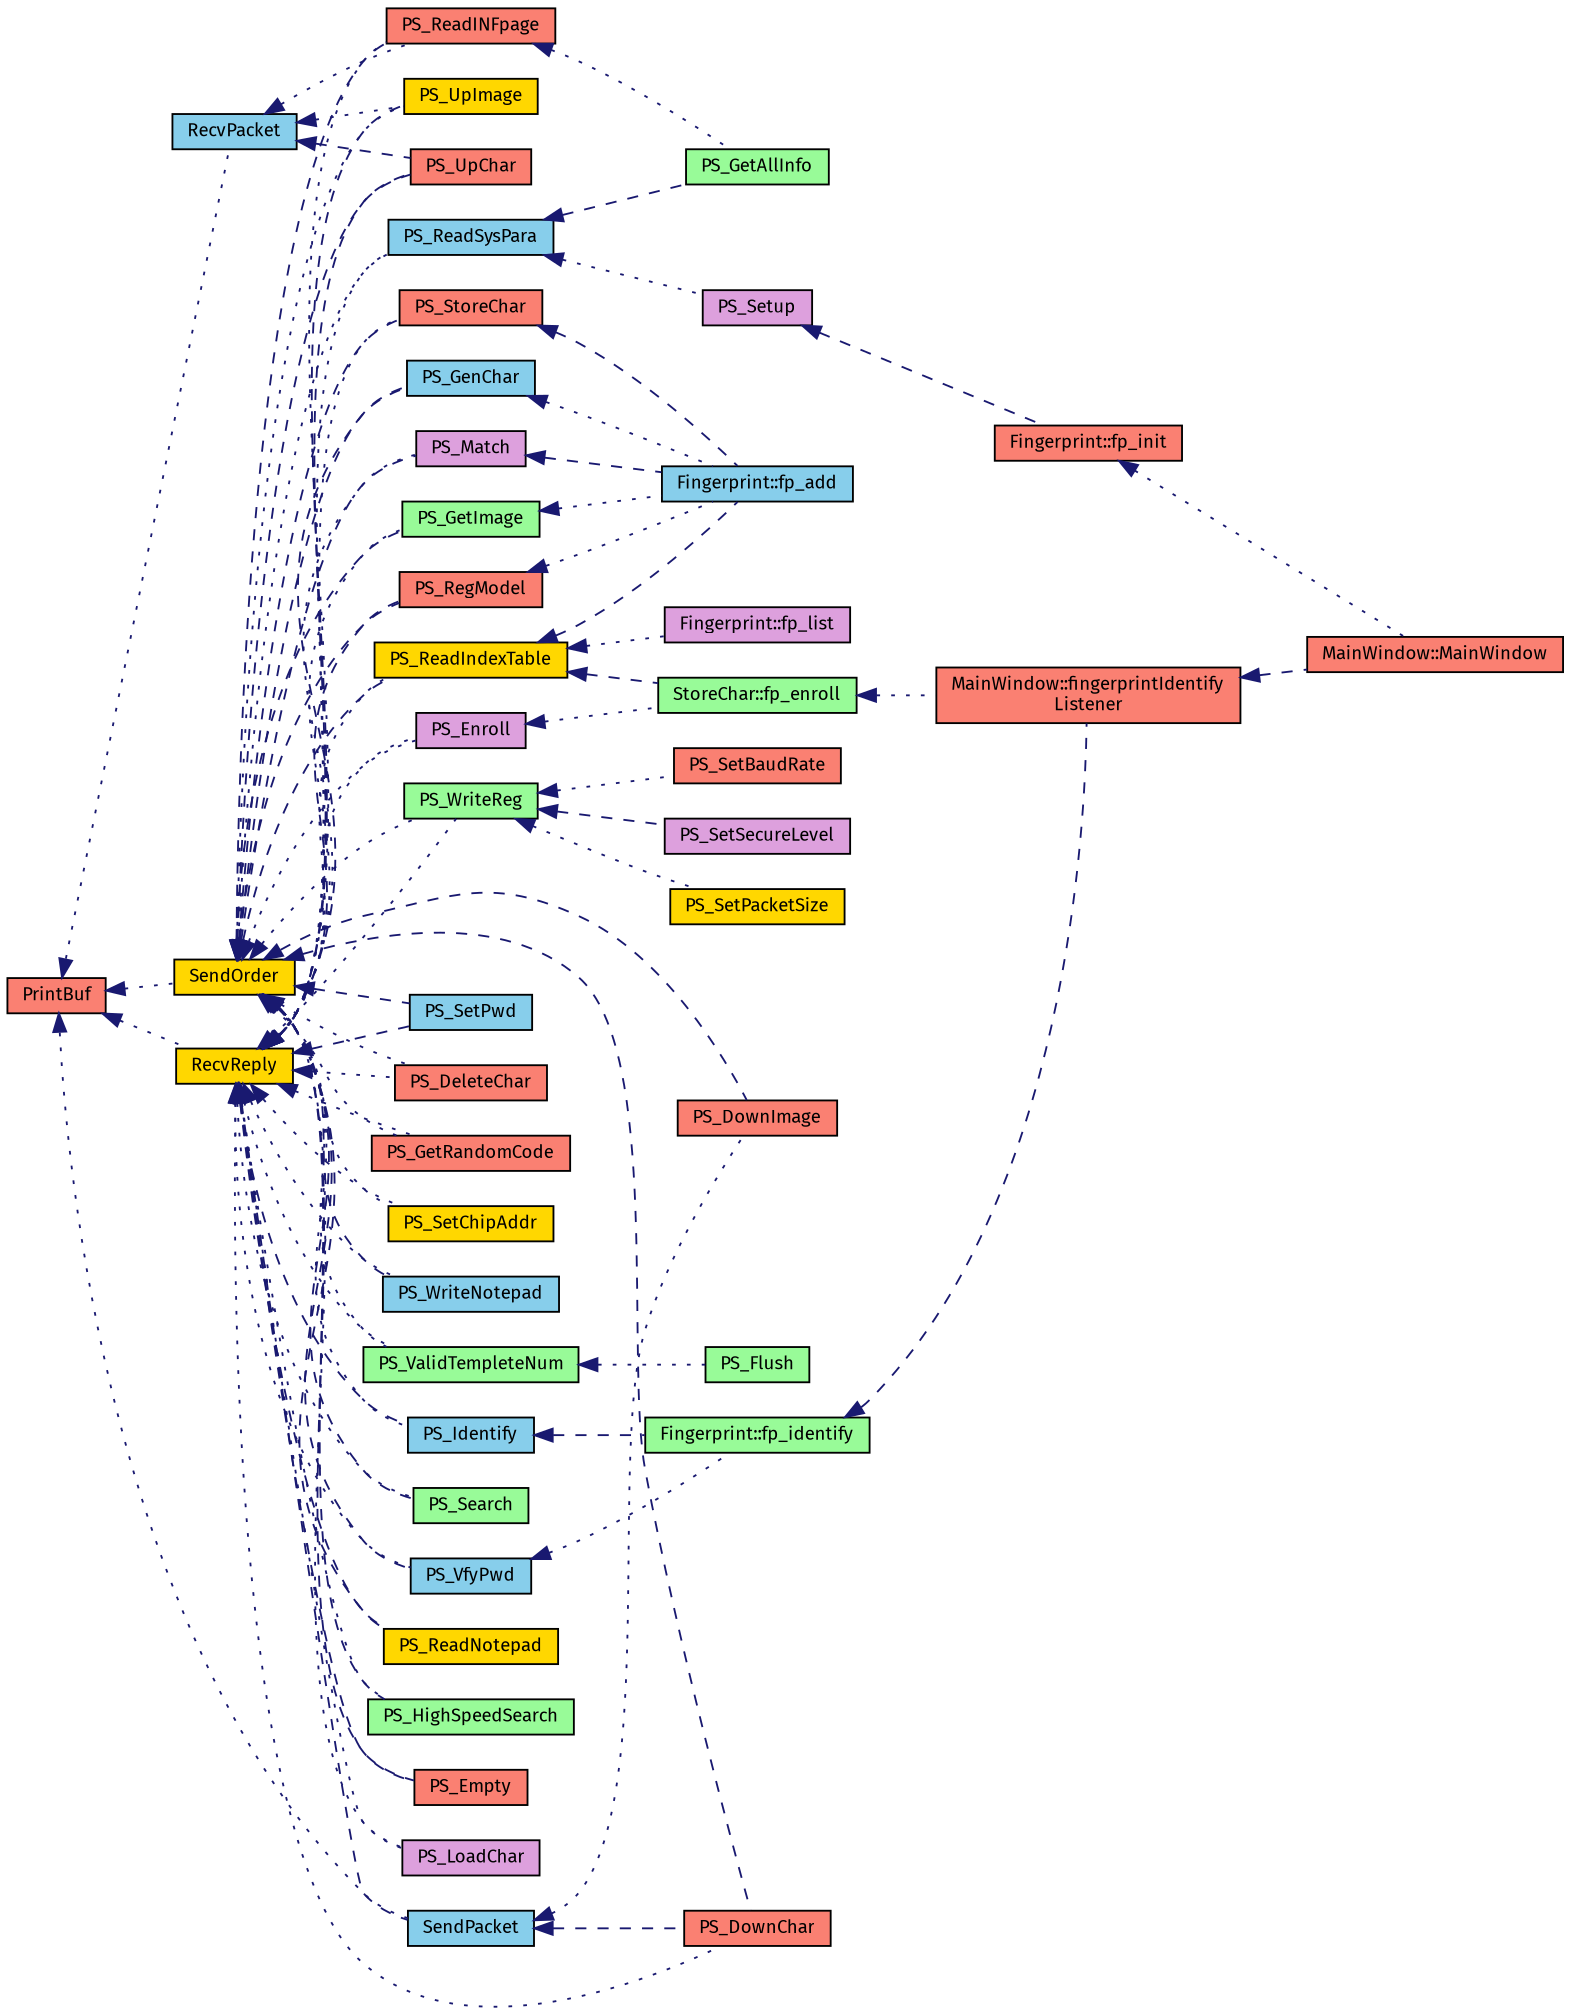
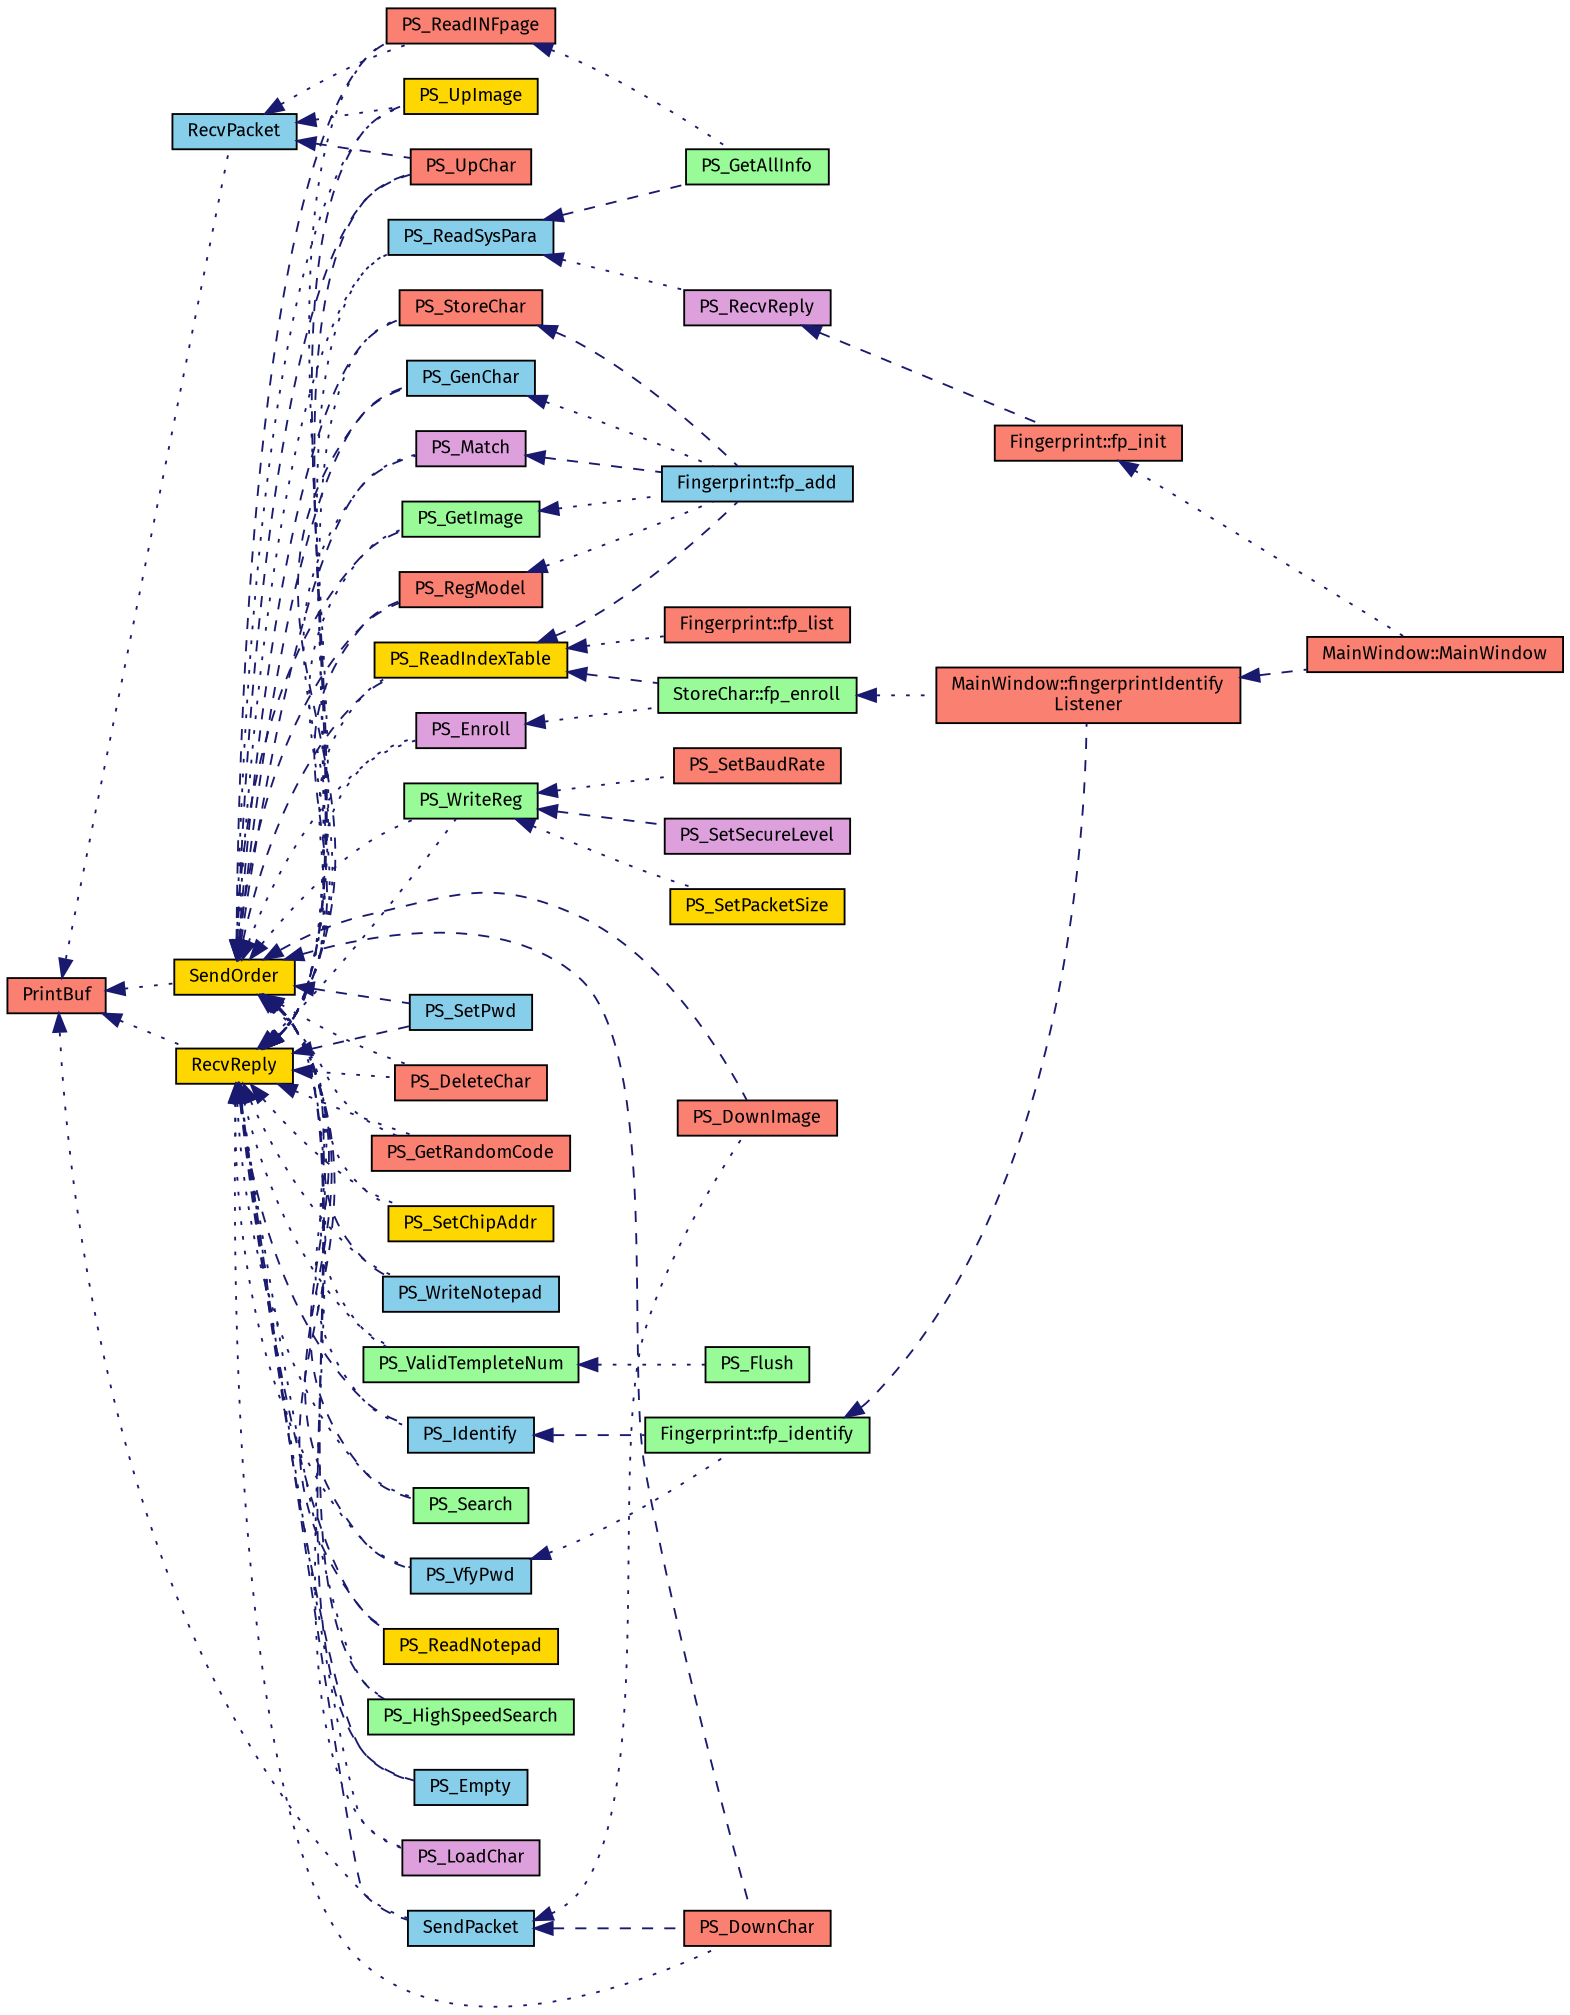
  digraph {
    fontname="Fira Sans"
    rankdir=LR
    node [color=black fillcolor=salmon fontname="Fira Sans" fontsize=10 shape=record style=filled]
    edge [color=midnightblue dir=back fontname="Fira Sans" fontsize=10 labelfontname=Helvetica labelfontsize=10 style=dotted]
    n1 [fontcolor=black height=0.2 label=PrintBuf width=0.4]
    n2 [fillcolor=gold height=0.2 label=SendOrder width=0.4]
    n3 [fillcolor=gold height=0.2 label=RecvReply width=0.4]
    n4 [fillcolor=skyblue height=0.2 label=RecvPacket width=0.4]
    n5 [fillcolor=skyblue height=0.2 label=SendPacket width=0.4]
    n6 [fillcolor=palegreen height=0.2 label=PS_GetImage width=0.4]
    n7 [fillcolor=skyblue height=0.2 label=PS_GenChar width=0.4]
    n8 [fillcolor=plum height=0.2 label=PS_Match width=0.4]
    n9 [fillcolor=palegreen height=0.2 label=PS_Search width=0.4]
    n10 [height=0.2 label=PS_RegModel width=0.4]
    n11 [height=0.2 label=PS_StoreChar width=0.4]
    n12 [fillcolor=plum height=0.2 label=PS_LoadChar width=0.4]
    n13 [height=0.2 label=PS_UpChar width=0.4]
    n14 [height=0.2 label=PS_DownChar width=0.4]
    n15 [fillcolor=gold height=0.2 label=PS_UpImage width=0.4]
    n16 [height=0.2 label=PS_DownImage width=0.4]
    n17 [height=0.2 label=PS_DeleteChar width=0.4]
-   n18 [height=0.2 label=PS_Empty width=0.4]
+   n18 [fillcolor=skyblue height=0.2 label=PS_Empty width=0.4]
    n19 [fillcolor=palegreen height=0.2 label=PS_WriteReg width=0.4]
    n20 [fillcolor=skyblue height=0.2 label=PS_ReadSysPara width=0.4]
    n21 [fillcolor=plum height=0.2 label=PS_Enroll width=0.4]
    n22 [fillcolor=skyblue height=0.2 label=PS_Identify width=0.4]
    n23 [fillcolor=skyblue height=0.2 label=PS_SetPwd width=0.4]
    n24 [fillcolor=skyblue height=0.2 label=PS_VfyPwd width=0.4]
    n25 [height=0.2 label=PS_GetRandomCode width=0.4]
    n26 [fillcolor=gold height=0.2 label=PS_SetChipAddr width=0.4]
    n27 [height=0.2 label=PS_ReadINFpage width=0.4]
    n28 [fillcolor=skyblue height=0.2 label=PS_WriteNotepad width=0.4]
    n29 [fillcolor=gold height=0.2 label=PS_ReadNotepad width=0.4]
    n30 [fillcolor=palegreen height=0.2 label=PS_HighSpeedSearch width=0.4]
    n31 [fillcolor=palegreen height=0.2 label=PS_ValidTempleteNum width=0.4]
    n32 [fillcolor=gold height=0.2 label=PS_ReadIndexTable width=0.4]
    n33 [fillcolor=skyblue height=0.2 label="Fingerprint::fp_add" width=0.4]
    n34 [height=0.2 label=PS_SetBaudRate width=0.4]
    n35 [fillcolor=plum height=0.2 label=PS_SetSecureLevel width=0.4]
    n36 [fillcolor=gold height=0.2 label=PS_SetPacketSize width=0.4]
-   n37 [fillcolor=plum height=0.2 label=PS_Setup width=0.4]
+   n37 [fillcolor=plum height=0.2 label=PS_RecvReply width=0.4]
    n38 [fillcolor=palegreen height=0.2 label=PS_GetAllInfo width=0.4]
    n39 [fillcolor=palegreen height=0.2 label="StoreChar::fp_enroll" width=0.4]
    n40 [fillcolor=palegreen height=0.2 label="Fingerprint::fp_identify" width=0.4]
    n41 [fillcolor=palegreen height=0.2 label=PS_Flush width=0.4]
-   n42 [fillcolor=plum height=0.2 label="Fingerprint::fp_list" width=0.4]
+   n42 [height=0.2 label="Fingerprint::fp_list" width=0.4]
    n43 [height=0.2 label="Fingerprint::fp_init" width=0.4]
    n44 [height=0.2 label="MainWindow::MainWindow" width=0.4]
    n45 [height=0.2 label="MainWindow::fingerprintIdentify\lListener" width=0.4]
    n1 -> n2
    n1 -> n3
    n1 -> n4
    n1 -> n5
    n2 -> n6 [style=dashed]
    n2 -> n7 [style=dashed]
    n2 -> n8 [style=dashed]
    n2 -> n9 [style=dashed]
    n2 -> n10 [style=dashed]
    n2 -> n11 [style=dashed]
    n2 -> n12
    n2 -> n13 [style=dashed]
    n2 -> n14 [style=dashed]
    n2 -> n15
    n2 -> n16 [style=dashed]
    n2 -> n17
    n2 -> n18 [style=dashed]
    n2 -> n19
    n2 -> n20
    n2 -> n21
    n2 -> n22
    n2 -> n23 [style=dashed]
    n2 -> n24 [style=dashed]
    n2 -> n25
    n2 -> n26
    n2 -> n27 [style=dashed]
    n2 -> n28 [style=dashed]
    n2 -> n29 [style=dashed]
    n2 -> n30 [style=dashed]
    n2 -> n31
    n2 -> n32 [style=dashed]
    n3 -> n5 [style=dashed]
    n3 -> n6
    n3 -> n7 [style=dashed]
    n3 -> n8
    n3 -> n9
    n3 -> n10 [style=dashed]
    n3 -> n11
    n3 -> n12
    n3 -> n13 [style=dashed]
    n3 -> n14
    n3 -> n15 [style=dashed]
    n3 -> n17
    n3 -> n18 [style=dashed]
    n3 -> n19
    n3 -> n20
    n3 -> n21
    n3 -> n22 [style=dashed]
    n3 -> n23 [style=dashed]
    n3 -> n24
    n3 -> n25
    n3 -> n26
    n3 -> n27
    n3 -> n28
    n3 -> n29 [style=dashed]
    n3 -> n30
    n3 -> n31
    n3 -> n32
    n4 -> n13 [style=dashed]
    n4 -> n15
    n4 -> n27
    n5 -> n14 [style=dashed]
    n5 -> n16
    n6 -> n33
    n7 -> n33
    n8 -> n33 [style=dashed]
    n10 -> n33
    n11 -> n33 [style=dashed]
    n19 -> n34
    n19 -> n35 [style=dashed]
    n19 -> n36
    n20 -> n37
    n20 -> n38 [style=dashed]
    n21 -> n39
    n22 -> n40 [style=dashed]
    n24 -> n40
    n27 -> n38
    n31 -> n41
    n32 -> n33 [style=dashed]
    n32 -> n39 [style=dashed]
    n32 -> n42
    n37 -> n43 [style=dashed]
    n39 -> n45
    n40 -> n45 [style=dashed]
    n43 -> n44
    n45 -> n44 [style=dashed]
  }
